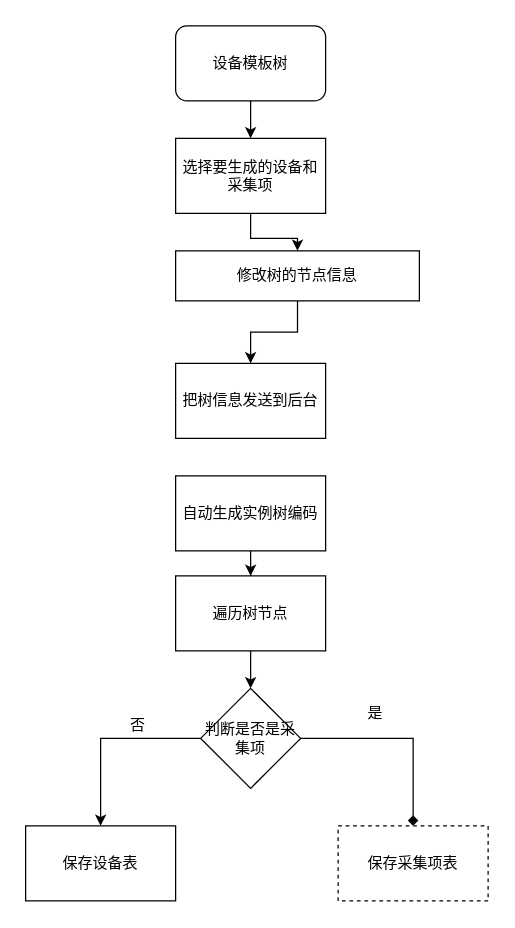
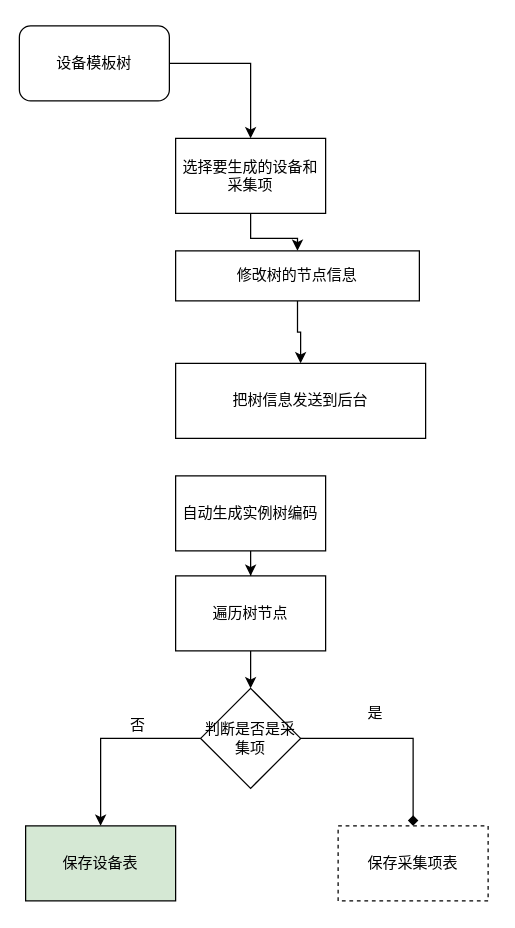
  <mxCell id="0" />
  <mxCell id="1" parent="0" />
  <mxCell id="2" style="edgeStyle=orthogonalEdgeStyle;rounded=0;orthogonalLoop=1;jettySize=auto;html=1;" edge="1" parent="1" source="3" target="5"><mxGeometry relative="1" as="geometry" /></mxCell>
- <mxCell id="3" value="设备模板树" style="rounded=1;whiteSpace=wrap;html=1;" vertex="1" parent="1"><mxGeometry x="140" y="20" width="120" height="60" as="geometry" /></mxCell>
+ <mxCell id="3" value="设备模板树" style="rounded=1;whiteSpace=wrap;html=1;" vertex="1" parent="1"><mxGeometry x="15" y="20" width="120" height="60" as="geometry" /></mxCell>
  <mxCell id="4" style="edgeStyle=orthogonalEdgeStyle;rounded=0;orthogonalLoop=1;jettySize=auto;html=1;" edge="1" parent="1" source="5" target="7"><mxGeometry relative="1" as="geometry" /></mxCell>
  <mxCell id="5" value="选择要生成的设备和采集项" style="rounded=0;whiteSpace=wrap;html=1;" vertex="1" parent="1"><mxGeometry x="140" y="110" width="120" height="60" as="geometry" /></mxCell>
  <mxCell id="6" style="edgeStyle=orthogonalEdgeStyle;rounded=0;orthogonalLoop=1;jettySize=auto;html=1;" edge="1" parent="1" source="7" target="8"><mxGeometry relative="1" as="geometry" /></mxCell>
  <mxCell id="7" value="修改树的节点信息" style="rounded=0;whiteSpace=wrap;html=1;" vertex="1" parent="1"><mxGeometry x="140" y="200" width="195" height="40" as="geometry" /></mxCell>
- <mxCell id="8" value="把树信息发送到后台" style="rounded=0;whiteSpace=wrap;html=1;" vertex="1" parent="1"><mxGeometry x="140" y="290" width="120" height="60" as="geometry" /></mxCell>
+ <mxCell id="8" value="把树信息发送到后台" style="rounded=0;whiteSpace=wrap;html=1;" vertex="1" parent="1"><mxGeometry x="140" y="290" width="200" height="60" as="geometry" /></mxCell>
  <mxCell id="9" style="edgeStyle=orthogonalEdgeStyle;rounded=0;orthogonalLoop=1;jettySize=auto;html=1;entryX=0.5;entryY=0;entryDx=0;entryDy=0;" edge="1" parent="1" source="10" target="12"><mxGeometry relative="1" as="geometry" /></mxCell>
  <mxCell id="10" value="自动生成实例树编码" style="rounded=0;whiteSpace=wrap;html=1;" vertex="1" parent="1"><mxGeometry x="140" y="380" width="120" height="60" as="geometry" /></mxCell>
  <mxCell id="11" style="edgeStyle=orthogonalEdgeStyle;rounded=0;orthogonalLoop=1;jettySize=auto;html=1;" edge="1" parent="1" source="12" target="15"><mxGeometry relative="1" as="geometry" /></mxCell>
  <mxCell id="12" value="遍历树节点" style="rounded=0;whiteSpace=wrap;html=1;" vertex="1" parent="1"><mxGeometry x="140" y="460" width="120" height="60" as="geometry" /></mxCell>
  <mxCell id="13" style="edgeStyle=orthogonalEdgeStyle;rounded=0;orthogonalLoop=1;jettySize=auto;html=1;" edge="1" parent="1" source="15" target="17"><mxGeometry relative="1" as="geometry" /></mxCell>
  <mxCell id="14" style="edgeStyle=orthogonalEdgeStyle;rounded=0;orthogonalLoop=1;jettySize=auto;html=1;endArrow=diamond;" edge="1" parent="1" source="15" target="16"><mxGeometry relative="1" as="geometry" /></mxCell>
  <mxCell id="15" value="判断是否是采集项" style="rhombus;whiteSpace=wrap;html=1;" vertex="1" parent="1"><mxGeometry x="160" y="550" width="80" height="80" as="geometry" /></mxCell>
  <mxCell id="16" value="保存采集项表" style="rounded=0;whiteSpace=wrap;html=1;dashed=1;" vertex="1" parent="1"><mxGeometry x="270" y="660" width="120" height="60" as="geometry" /></mxCell>
- <mxCell id="17" value="保存设备表" style="rounded=0;whiteSpace=wrap;html=1;" vertex="1" parent="1"><mxGeometry x="20" y="660" width="120" height="60" as="geometry" /></mxCell>
+ <mxCell id="17" value="保存设备表" style="rounded=0;whiteSpace=wrap;html=1;fillColor=#d5e8d4;" vertex="1" parent="1"><mxGeometry x="20" y="660" width="120" height="60" as="geometry" /></mxCell>
  <mxCell id="18" value="是" style="text;html=1;strokeColor=none;fillColor=none;align=center;verticalAlign=middle;whiteSpace=wrap;rounded=0;" vertex="1" parent="1"><mxGeometry x="280" y="560" width="40" height="20" as="geometry" /></mxCell>
  <mxCell id="19" value="否" style="text;html=1;strokeColor=none;fillColor=none;align=center;verticalAlign=middle;whiteSpace=wrap;rounded=0;" vertex="1" parent="1"><mxGeometry x="90" y="570" width="40" height="20" as="geometry" /></mxCell>
